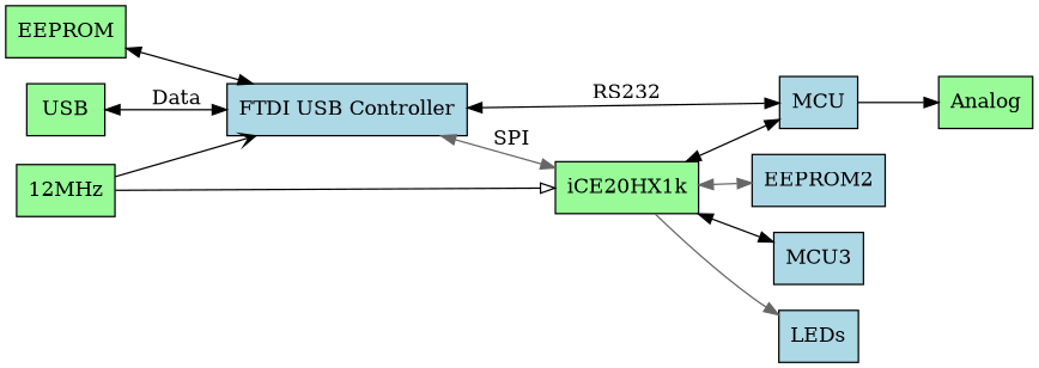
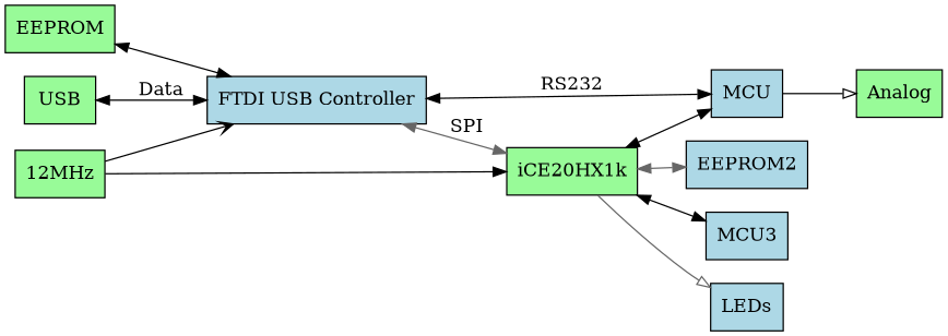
  strict digraph {
    rankdir=LR
    node [fillcolor=palegreen shape=box style=filled]
    edge [color=black dir=both]
    USB
    n2 [fillcolor=lightblue label="FTDI USB Controller"]
    n3 [label=iCE20HX1k]
    MCU [fillcolor=lightblue]
    n5 [fillcolor=lightblue label=EEPROM2]
    n6 [fillcolor=lightblue label=MCU3]
    LEDs [fillcolor=lightblue]
    Analog
    EEPROM
    n10 [label="12MHz"]
    USB -> n2 [label=Data]
    n2 -> n3 [color=gray40 label=SPI]
    n2 -> MCU [label=RS232]
    n3 -> MCU
    n3 -> n5 [color=gray40]
    n3 -> n6
-   n3 -> LEDs [arrowhead=normal color=gray40 dir=""]
-   MCU -> Analog [arrowhead=normal dir=""]
+   n3 -> LEDs [arrowhead=onormal color=gray40 dir=""]
+   MCU -> Analog [arrowhead=onormal dir=""]
    EEPROM -> n2
    n10 -> n2 [arrowhead=vee dir=""]
-   n10 -> n3 [arrowhead=onormal dir=""]
+   n10 -> n3 [arrowhead=normal dir=""]
  }
